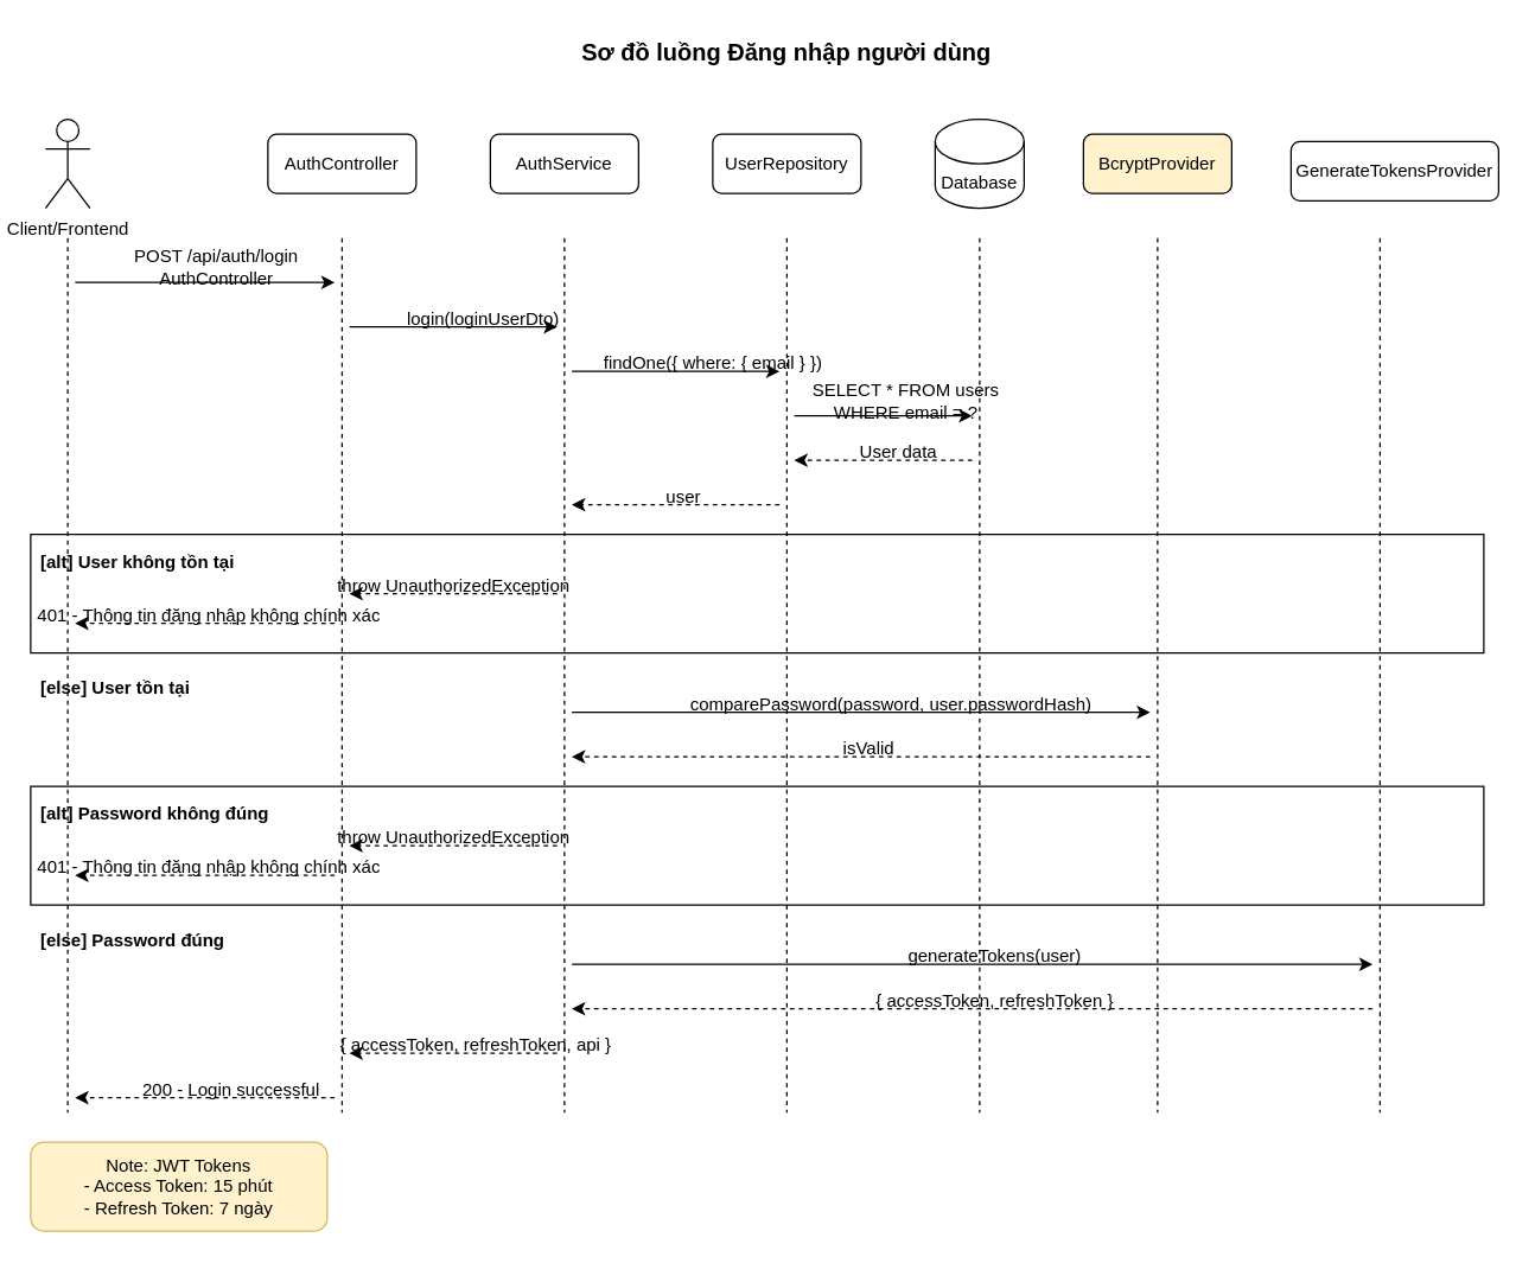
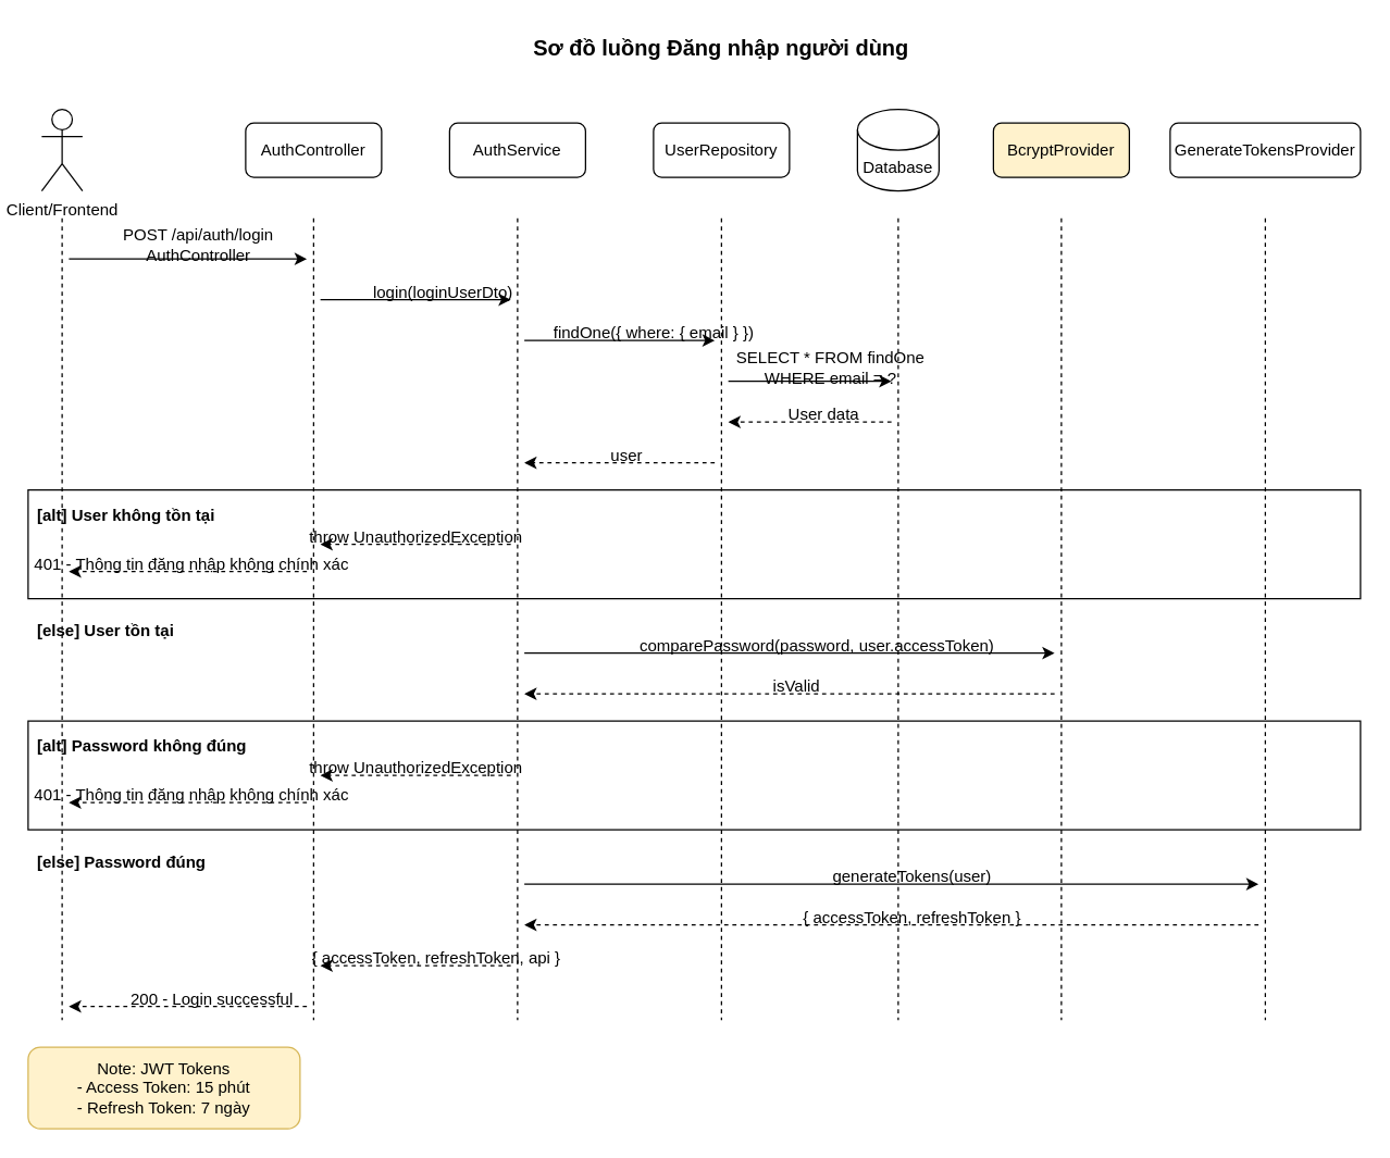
  <mxCell id="0" />
  <mxCell id="1" parent="0" />
  <mxCell id="2" value="Sơ đồ luồng Đăng nhập người dùng" style="text;html=1;strokeColor=none;fillColor=none;align=center;verticalAlign=middle;whiteSpace=wrap;rounded=0;fontSize=16;fontStyle=1;" vertex="1" parent="1"><mxGeometry x="380" y="20" width="300" height="30" as="geometry" /></mxCell>
  <mxCell id="3" value="Client/Frontend" style="shape=umlActor;verticalLabelPosition=bottom;verticalAlign=top;html=1;outlineConnect=0;" vertex="1" parent="1"><mxGeometry x="30" y="80" width="30" height="60" as="geometry" /></mxCell>
  <mxCell id="4" value="AuthController" style="rounded=1;whiteSpace=wrap;html=1;" vertex="1" parent="1"><mxGeometry x="180" y="90" width="100" height="40" as="geometry" /></mxCell>
  <mxCell id="5" value="AuthService" style="rounded=1;whiteSpace=wrap;html=1;" vertex="1" parent="1"><mxGeometry x="330" y="90" width="100" height="40" as="geometry" /></mxCell>
  <mxCell id="6" value="UserRepository" style="rounded=1;whiteSpace=wrap;html=1;" vertex="1" parent="1"><mxGeometry x="480" y="90" width="100" height="40" as="geometry" /></mxCell>
  <mxCell id="7" value="Database" style="shape=cylinder3;whiteSpace=wrap;html=1;boundedLbl=1;backgroundOutline=1;size=15;" vertex="1" parent="1"><mxGeometry x="630" y="80" width="60" height="60" as="geometry" /></mxCell>
  <mxCell id="8" value="BcryptProvider" style="rounded=1;whiteSpace=wrap;html=1;fillColor=#fff2cc;" vertex="1" parent="1"><mxGeometry x="730" y="90" width="100" height="40" as="geometry" /></mxCell>
- <mxCell id="9" value="GenerateTokensProvider" style="rounded=1;whiteSpace=wrap;html=1;" vertex="1" parent="1"><mxGeometry x="870" y="95" width="140" height="40" as="geometry" /></mxCell>
+ <mxCell id="9" value="GenerateTokensProvider" style="rounded=1;whiteSpace=wrap;html=1;" vertex="1" parent="1"><mxGeometry x="860" y="90" width="140" height="40" as="geometry" /></mxCell>
  <mxCell id="10" value="" style="endArrow=none;dashed=1;html=1;rounded=0;" edge="1" parent="1"><mxGeometry width="50" height="50" relative="1" as="geometry"><mxPoint x="45" y="160" as="sourcePoint" /><mxPoint x="45" y="750" as="targetPoint" /></mxGeometry></mxCell>
  <mxCell id="11" value="" style="endArrow=none;dashed=1;html=1;rounded=0;" edge="1" parent="1"><mxGeometry width="50" height="50" relative="1" as="geometry"><mxPoint x="230" y="160" as="sourcePoint" /><mxPoint x="230" y="750" as="targetPoint" /></mxGeometry></mxCell>
  <mxCell id="12" value="" style="endArrow=none;dashed=1;html=1;rounded=0;" edge="1" parent="1"><mxGeometry width="50" height="50" relative="1" as="geometry"><mxPoint x="380" y="160" as="sourcePoint" /><mxPoint x="380" y="750" as="targetPoint" /></mxGeometry></mxCell>
  <mxCell id="13" value="" style="endArrow=none;dashed=1;html=1;rounded=0;" edge="1" parent="1"><mxGeometry width="50" height="50" relative="1" as="geometry"><mxPoint x="530" y="160" as="sourcePoint" /><mxPoint x="530" y="750" as="targetPoint" /></mxGeometry></mxCell>
  <mxCell id="14" value="" style="endArrow=none;dashed=1;html=1;rounded=0;" edge="1" parent="1"><mxGeometry width="50" height="50" relative="1" as="geometry"><mxPoint x="660" y="160" as="sourcePoint" /><mxPoint x="660" y="750" as="targetPoint" /></mxGeometry></mxCell>
  <mxCell id="15" value="" style="endArrow=none;dashed=1;html=1;rounded=0;" edge="1" parent="1"><mxGeometry width="50" height="50" relative="1" as="geometry"><mxPoint x="780" y="160" as="sourcePoint" /><mxPoint x="780" y="750" as="targetPoint" /></mxGeometry></mxCell>
  <mxCell id="16" value="" style="endArrow=none;dashed=1;html=1;rounded=0;" edge="1" parent="1"><mxGeometry width="50" height="50" relative="1" as="geometry"><mxPoint x="930" y="160" as="sourcePoint" /><mxPoint x="930" y="750" as="targetPoint" /></mxGeometry></mxCell>
  <mxCell id="17" value="" style="endArrow=classic;html=1;rounded=0;" edge="1" parent="1"><mxGeometry width="50" height="50" relative="1" as="geometry"><mxPoint x="50" y="190" as="sourcePoint" /><mxPoint x="225" y="190" as="targetPoint" /></mxGeometry></mxCell>
  <mxCell id="18" value="POST /api/auth/login&#10;AuthController" style="text;html=1;align=center;verticalAlign=middle;resizable=0;points=[];autosize=1;strokeColor=none;fillColor=none;" vertex="1" parent="1"><mxGeometry x="90" y="160" width="110" height="40" as="geometry" /></mxCell>
  <mxCell id="19" value="" style="endArrow=classic;html=1;rounded=0;" edge="1" parent="1"><mxGeometry width="50" height="50" relative="1" as="geometry"><mxPoint x="235" y="220" as="sourcePoint" /><mxPoint x="375" y="220" as="targetPoint" /></mxGeometry></mxCell>
  <mxCell id="20" value="login(loginUserDto)" style="text;html=1;align=center;verticalAlign=middle;resizable=0;points=[];autosize=1;strokeColor=none;fillColor=none;" vertex="1" parent="1"><mxGeometry x="270" y="200" width="110" height="30" as="geometry" /></mxCell>
  <mxCell id="21" value="" style="endArrow=classic;html=1;rounded=0;" edge="1" parent="1"><mxGeometry width="50" height="50" relative="1" as="geometry"><mxPoint x="385" y="250" as="sourcePoint" /><mxPoint x="525" y="250" as="targetPoint" /></mxGeometry></mxCell>
  <mxCell id="22" value="findOne({ where: { email } })" style="text;html=1;align=center;verticalAlign=middle;resizable=0;points=[];autosize=1;strokeColor=none;fillColor=none;" vertex="1" parent="1"><mxGeometry x="400" y="230" width="160" height="30" as="geometry" /></mxCell>
  <mxCell id="23" value="" style="endArrow=classic;html=1;rounded=0;" edge="1" parent="1"><mxGeometry width="50" height="50" relative="1" as="geometry"><mxPoint x="535" y="280" as="sourcePoint" /><mxPoint x="655" y="280" as="targetPoint" /></mxGeometry></mxCell>
- <mxCell id="24" value="SELECT * FROM users&#10;WHERE email = ?" style="text;html=1;align=center;verticalAlign=middle;resizable=0;points=[];autosize=1;strokeColor=none;fillColor=none;" vertex="1" parent="1"><mxGeometry x="550" y="250" width="120" height="40" as="geometry" /></mxCell>
+ <mxCell id="24" value="SELECT * FROM findOne&#10;WHERE email = ?" style="text;html=1;align=center;verticalAlign=middle;resizable=0;points=[];autosize=1;strokeColor=none;fillColor=none;" vertex="1" parent="1"><mxGeometry x="550" y="250" width="120" height="40" as="geometry" /></mxCell>
  <mxCell id="25" value="" style="endArrow=classic;html=1;rounded=0;dashed=1;" edge="1" parent="1"><mxGeometry width="50" height="50" relative="1" as="geometry"><mxPoint x="655" y="310" as="sourcePoint" /><mxPoint x="535" y="310" as="targetPoint" /></mxGeometry></mxCell>
  <mxCell id="26" value="User data" style="text;html=1;align=center;verticalAlign=middle;resizable=0;points=[];autosize=1;strokeColor=none;fillColor=none;" vertex="1" parent="1"><mxGeometry x="570" y="290" width="70" height="30" as="geometry" /></mxCell>
  <mxCell id="27" value="" style="endArrow=classic;html=1;rounded=0;dashed=1;" edge="1" parent="1"><mxGeometry width="50" height="50" relative="1" as="geometry"><mxPoint x="525" y="340" as="sourcePoint" /><mxPoint x="385" y="340" as="targetPoint" /></mxGeometry></mxCell>
  <mxCell id="28" value="user" style="text;html=1;align=center;verticalAlign=middle;resizable=0;points=[];autosize=1;strokeColor=none;fillColor=none;" vertex="1" parent="1"><mxGeometry x="440" y="320" width="40" height="30" as="geometry" /></mxCell>
  <mxCell id="29" value="" style="rounded=0;whiteSpace=wrap;html=1;fillColor=none;strokeColor=#000000;strokeWidth=1;" vertex="1" parent="1"><mxGeometry x="20" y="360" width="980" height="80" as="geometry" /></mxCell>
  <mxCell id="30" value="[alt] User không tồn tại" style="text;html=1;align=left;verticalAlign=top;resizable=0;points=[];autosize=1;strokeColor=none;fillColor=none;fontStyle=1;" vertex="1" parent="1"><mxGeometry x="25" y="365" width="140" height="30" as="geometry" /></mxCell>
  <mxCell id="31" value="" style="endArrow=classic;html=1;rounded=0;dashed=1;" edge="1" parent="1"><mxGeometry width="50" height="50" relative="1" as="geometry"><mxPoint x="375" y="400" as="sourcePoint" /><mxPoint x="235" y="400" as="targetPoint" /></mxGeometry></mxCell>
  <mxCell id="32" value="throw UnauthorizedException" style="text;html=1;align=center;verticalAlign=middle;resizable=0;points=[];autosize=1;strokeColor=none;fillColor=none;" vertex="1" parent="1"><mxGeometry x="230" y="380" width="150" height="30" as="geometry" /></mxCell>
  <mxCell id="33" value="" style="endArrow=classic;html=1;rounded=0;dashed=1;" edge="1" parent="1"><mxGeometry width="50" height="50" relative="1" as="geometry"><mxPoint x="225" y="420" as="sourcePoint" /><mxPoint x="50" y="420" as="targetPoint" /></mxGeometry></mxCell>
  <mxCell id="34" value="401 - Thông tin đăng nhập không chính xác" style="text;html=1;align=center;verticalAlign=middle;resizable=0;points=[];autosize=1;strokeColor=none;fillColor=none;" vertex="1" parent="1"><mxGeometry x="20" y="400" width="240" height="30" as="geometry" /></mxCell>
  <mxCell id="35" value="[else] User tồn tại" style="text;html=1;align=left;verticalAlign=top;resizable=0;points=[];autosize=1;strokeColor=none;fillColor=none;fontStyle=1;" vertex="1" parent="1"><mxGeometry x="25" y="450" width="110" height="30" as="geometry" /></mxCell>
  <mxCell id="36" value="" style="endArrow=classic;html=1;rounded=0;" edge="1" parent="1"><mxGeometry width="50" height="50" relative="1" as="geometry"><mxPoint x="385" y="480" as="sourcePoint" /><mxPoint x="775" y="480" as="targetPoint" /></mxGeometry></mxCell>
- <mxCell id="37" value="comparePassword(password, user.passwordHash)" style="text;html=1;align=center;verticalAlign=middle;resizable=0;points=[];autosize=1;strokeColor=none;fillColor=none;" vertex="1" parent="1"><mxGeometry x="470" y="460" width="260" height="30" as="geometry" /></mxCell>
+ <mxCell id="37" value="comparePassword(password, user.accessToken)" style="text;html=1;align=center;verticalAlign=middle;resizable=0;points=[];autosize=1;strokeColor=none;fillColor=none;" vertex="1" parent="1"><mxGeometry x="470" y="460" width="260" height="30" as="geometry" /></mxCell>
  <mxCell id="38" value="" style="endArrow=classic;html=1;rounded=0;dashed=1;" edge="1" parent="1"><mxGeometry width="50" height="50" relative="1" as="geometry"><mxPoint x="775" y="510" as="sourcePoint" /><mxPoint x="385" y="510" as="targetPoint" /></mxGeometry></mxCell>
  <mxCell id="39" value="isValid" style="text;html=1;align=center;verticalAlign=middle;resizable=0;points=[];autosize=1;strokeColor=none;fillColor=none;" vertex="1" parent="1"><mxGeometry x="560" y="490" width="50" height="30" as="geometry" /></mxCell>
  <mxCell id="40" value="" style="rounded=0;whiteSpace=wrap;html=1;fillColor=none;strokeColor=#000000;strokeWidth=1;" vertex="1" parent="1"><mxGeometry x="20" y="530" width="980" height="80" as="geometry" /></mxCell>
  <mxCell id="41" value="[alt] Password không đúng" style="text;html=1;align=left;verticalAlign=top;resizable=0;points=[];autosize=1;strokeColor=none;fillColor=none;fontStyle=1;" vertex="1" parent="1"><mxGeometry x="25" y="535" width="150" height="30" as="geometry" /></mxCell>
  <mxCell id="42" value="" style="endArrow=classic;html=1;rounded=0;dashed=1;" edge="1" parent="1"><mxGeometry width="50" height="50" relative="1" as="geometry"><mxPoint x="375" y="570" as="sourcePoint" /><mxPoint x="235" y="570" as="targetPoint" /></mxGeometry></mxCell>
  <mxCell id="43" value="throw UnauthorizedException" style="text;html=1;align=center;verticalAlign=middle;resizable=0;points=[];autosize=1;strokeColor=none;fillColor=none;" vertex="1" parent="1"><mxGeometry x="230" y="550" width="150" height="30" as="geometry" /></mxCell>
  <mxCell id="44" value="" style="endArrow=classic;html=1;rounded=0;dashed=1;" edge="1" parent="1"><mxGeometry width="50" height="50" relative="1" as="geometry"><mxPoint x="225" y="590" as="sourcePoint" /><mxPoint x="50" y="590" as="targetPoint" /></mxGeometry></mxCell>
  <mxCell id="45" value="401 - Thông tin đăng nhập không chính xác" style="text;html=1;align=center;verticalAlign=middle;resizable=0;points=[];autosize=1;strokeColor=none;fillColor=none;" vertex="1" parent="1"><mxGeometry x="20" y="570" width="240" height="30" as="geometry" /></mxCell>
  <mxCell id="46" value="[else] Password đúng" style="text;html=1;align=left;verticalAlign=top;resizable=0;points=[];autosize=1;strokeColor=none;fillColor=none;fontStyle=1;" vertex="1" parent="1"><mxGeometry x="25" y="620" width="120" height="30" as="geometry" /></mxCell>
  <mxCell id="47" value="" style="endArrow=classic;html=1;rounded=0;" edge="1" parent="1"><mxGeometry width="50" height="50" relative="1" as="geometry"><mxPoint x="385" y="650" as="sourcePoint" /><mxPoint x="925" y="650" as="targetPoint" /></mxGeometry></mxCell>
  <mxCell id="48" value="generateTokens(user)" style="text;html=1;align=center;verticalAlign=middle;resizable=0;points=[];autosize=1;strokeColor=none;fillColor=none;" vertex="1" parent="1"><mxGeometry x="610" y="630" width="120" height="30" as="geometry" /></mxCell>
  <mxCell id="49" value="" style="endArrow=classic;html=1;rounded=0;dashed=1;" edge="1" parent="1"><mxGeometry width="50" height="50" relative="1" as="geometry"><mxPoint x="925" y="680" as="sourcePoint" /><mxPoint x="385" y="680" as="targetPoint" /></mxGeometry></mxCell>
  <mxCell id="50" value="{ accessToken, refreshToken }" style="text;html=1;align=center;verticalAlign=middle;resizable=0;points=[];autosize=1;strokeColor=none;fillColor=none;" vertex="1" parent="1"><mxGeometry x="590" y="660" width="160" height="30" as="geometry" /></mxCell>
  <mxCell id="51" value="" style="endArrow=classic;html=1;rounded=0;dashed=1;" edge="1" parent="1"><mxGeometry width="50" height="50" relative="1" as="geometry"><mxPoint x="375" y="710" as="sourcePoint" /><mxPoint x="235" y="710" as="targetPoint" /></mxGeometry></mxCell>
  <mxCell id="52" value="{ accessToken, refreshToken, api }" style="text;html=1;align=center;verticalAlign=middle;resizable=0;points=[];autosize=1;strokeColor=none;fillColor=none;" vertex="1" parent="1"><mxGeometry x="230" y="690" width="180" height="30" as="geometry" /></mxCell>
  <mxCell id="53" value="" style="endArrow=classic;html=1;rounded=0;dashed=1;" edge="1" parent="1"><mxGeometry width="50" height="50" relative="1" as="geometry"><mxPoint x="225" y="740" as="sourcePoint" /><mxPoint x="50" y="740" as="targetPoint" /></mxGeometry></mxCell>
  <mxCell id="54" value="200 - Login successful" style="text;html=1;align=center;verticalAlign=middle;resizable=0;points=[];autosize=1;strokeColor=none;fillColor=none;" vertex="1" parent="1"><mxGeometry x="90" y="720" width="130" height="30" as="geometry" /></mxCell>
  <mxCell id="55" value="Note: JWT Tokens&#10;- Access Token: 15 phút&#10;- Refresh Token: 7 ngày" style="rounded=1;whiteSpace=wrap;html=1;fillColor=#fff2cc;strokeColor=#d6b656;" vertex="1" parent="1"><mxGeometry x="20" y="770" width="200" height="60" as="geometry" /></mxCell>
